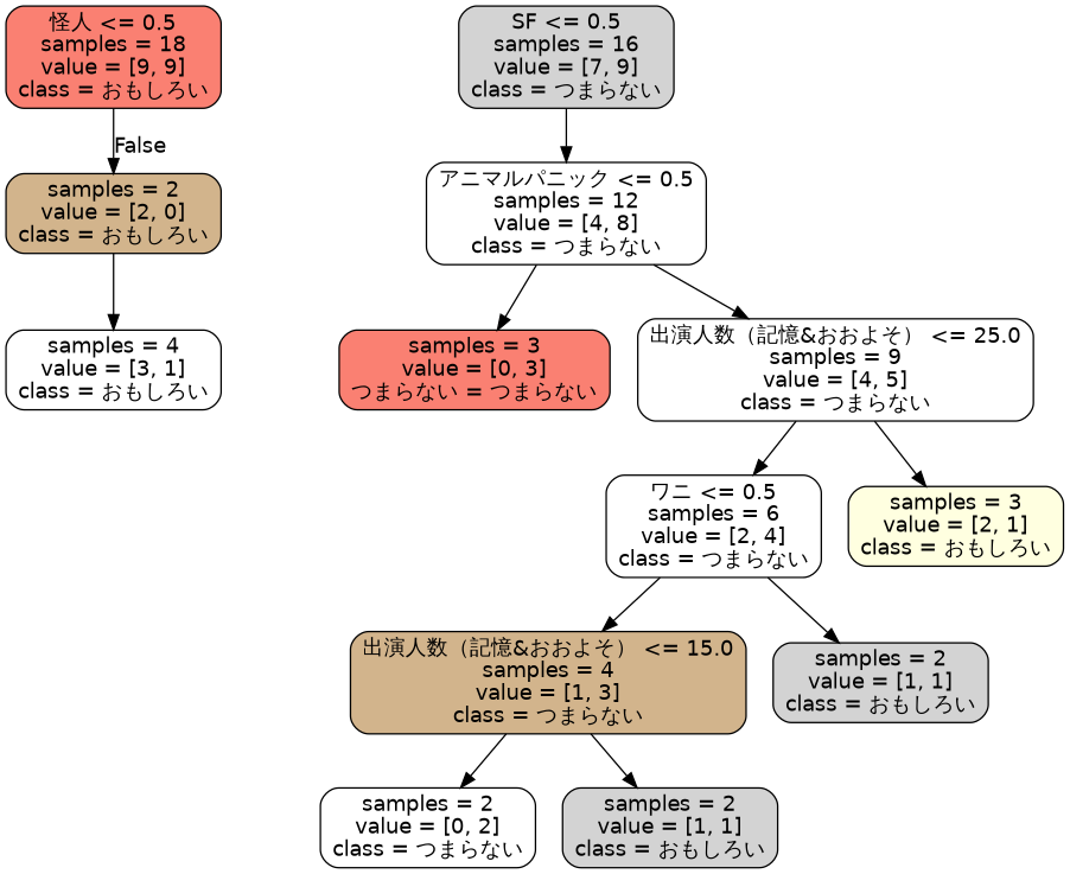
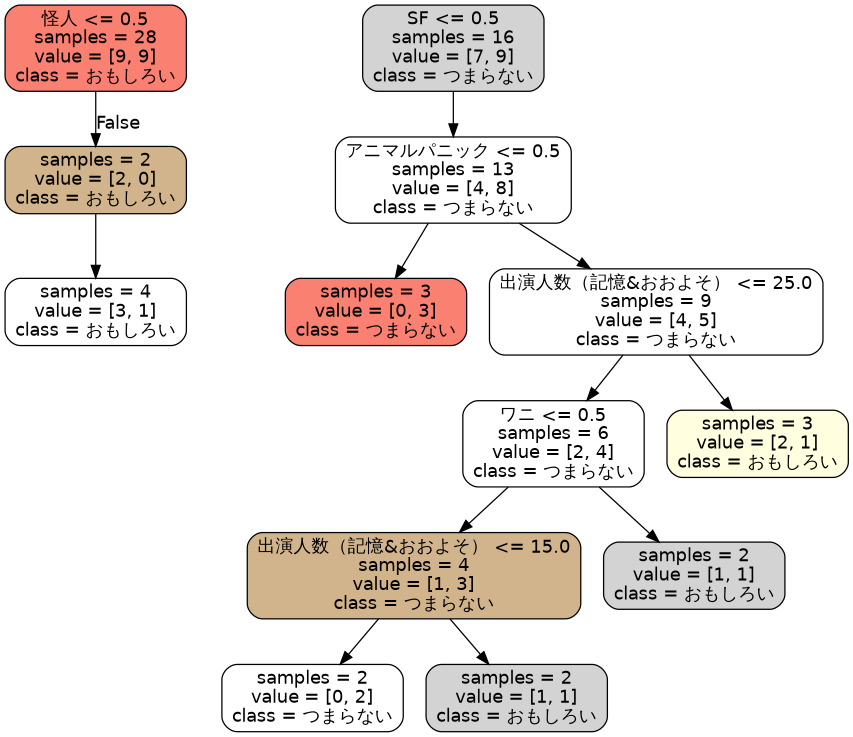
  digraph {
    node [color=black fillcolor=white fontname=helvetica shape=box style="filled, rounded"]
    edge [fontname=helvetica]
-   n1 [fillcolor=salmon label="怪人 <= 0.5\nsamples = 18\nvalue = [9, 9]\nclass = おもしろい"]
+   n1 [fillcolor=salmon label="怪人 <= 0.5\nsamples = 28\nvalue = [9, 9]\nclass = おもしろい"]
    n2 [fillcolor=tan label="samples = 2\nvalue = [2, 0]\nclass = おもしろい"]
    n3 [fillcolor=lightgrey label="SF <= 0.5\nsamples = 16\nvalue = [7, 9]\nclass = つまらない"]
-   n4 [label="アニマルパニック <= 0.5\nsamples = 12\nvalue = [4, 8]\nclass = つまらない"]
+   n4 [label="アニマルパニック <= 0.5\nsamples = 13\nvalue = [4, 8]\nclass = つまらない"]
    n5 [label="samples = 4\nvalue = [3, 1]\nclass = おもしろい"]
-   n6 [fillcolor=salmon label="samples = 3\nvalue = [0, 3]\nつまらない = つまらない"]
+   n6 [fillcolor=salmon label="samples = 3\nvalue = [0, 3]\nclass = つまらない"]
    n7 [label="出演人数（記憶&おおよそ） <= 25.0\nsamples = 9\nvalue = [4, 5]\nclass = つまらない"]
    n8 [label="ワニ <= 0.5\nsamples = 6\nvalue = [2, 4]\nclass = つまらない"]
    n9 [fillcolor=lightyellow label="samples = 3\nvalue = [2, 1]\nclass = おもしろい"]
    n10 [fillcolor=tan label="出演人数（記憶&おおよそ） <= 15.0\nsamples = 4\nvalue = [1, 3]\nclass = つまらない"]
    n11 [fillcolor=lightgrey label="samples = 2\nvalue = [1, 1]\nclass = おもしろい"]
    n12 [label="samples = 2\nvalue = [0, 2]\nclass = つまらない"]
    n13 [fillcolor=lightgrey label="samples = 2\nvalue = [1, 1]\nclass = おもしろい"]
    n1 -> n2 [headlabel=False labelangle=-45 labeldistance=2.5]
    n2 -> n5
    n3 -> n4
    n4 -> n6
    n4 -> n7
    n7 -> n8
    n7 -> n9
    n8 -> n10
    n8 -> n11
    n10 -> n12
    n10 -> n13
  }
